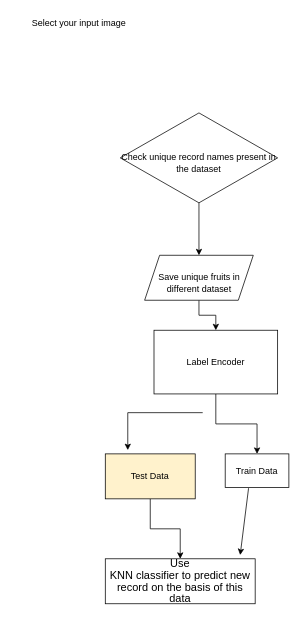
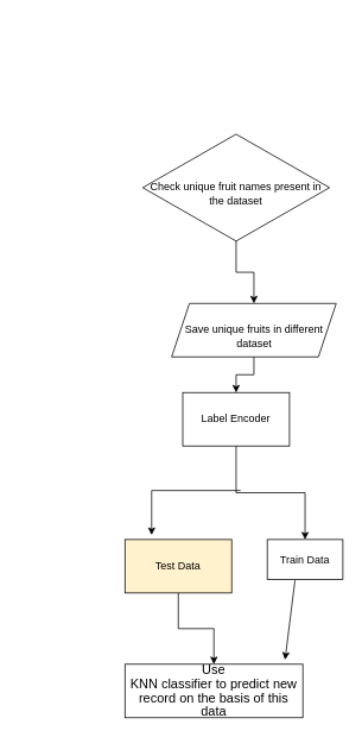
  <mxCell id="0" />
  <mxCell id="1" parent="0" />
- <mxCell id="2" value="Select your input image" style="text;html=1;strokeColor=none;fillColor=none;align=center;verticalAlign=middle;whiteSpace=wrap;rounded=0;" parent="1" vertex="1"><mxGeometry x="20" y="20" width="170" height="20" as="geometry" /></mxCell>
  <mxCell id="3" value="" style="edgeStyle=orthogonalEdgeStyle;rounded=0;orthogonalLoop=1;jettySize=auto;html=1;" edge="1" parent="1" source="4" target="6"><mxGeometry relative="1" as="geometry" /></mxCell>
- <mxCell id="4" value="&lt;p class=&quot;MsoListParagraph&quot; style=&quot;text-indent: -18.0pt&quot;&gt;&lt;span style=&quot;font-stretch: normal ; font-size: 7pt ; line-height: normal ; font-family: &amp;#34;times new roman&amp;#34;&quot;&gt;&amp;nbsp;&amp;nbsp;&lt;br&gt;&lt;/span&gt;Check unique record names present in the dataset&lt;/p&gt;" style="rhombus;whiteSpace=wrap;html=1;rounded=0;" vertex="1" parent="1"><mxGeometry x="160" y="150" width="210" height="120" as="geometry" /></mxCell>
+ <mxCell id="4" value="&lt;p class=&quot;MsoListParagraph&quot; style=&quot;text-indent: -18.0pt&quot;&gt;&lt;span style=&quot;font-stretch: normal ; font-size: 7pt ; line-height: normal ; font-family: &amp;#34;times new roman&amp;#34;&quot;&gt;&amp;nbsp;&amp;nbsp;&lt;br&gt;&lt;/span&gt;Check unique fruit names present in the dataset&lt;/p&gt;" style="rhombus;whiteSpace=wrap;html=1;rounded=0;" vertex="1" parent="1"><mxGeometry x="160" y="150" width="210" height="120" as="geometry" /></mxCell>
  <mxCell id="5" value="" style="edgeStyle=orthogonalEdgeStyle;rounded=0;orthogonalLoop=1;jettySize=auto;html=1;" edge="1" parent="1" source="6" target="14"><mxGeometry relative="1" as="geometry" /></mxCell>
- <mxCell id="6" value="&lt;p class=&quot;MsoListParagraph&quot; style=&quot;text-indent: -18.0pt&quot;&gt;&lt;span style=&quot;font-stretch: normal ; font-size: 7pt ; line-height: normal ; font-family: &amp;#34;times new roman&amp;#34;&quot;&gt;&amp;nbsp; &amp;nbsp; &amp;nbsp;&amp;nbsp;&lt;br&gt;&lt;/span&gt;Save unique fruits in different dataset&lt;/p&gt;" style="shape=parallelogram;perimeter=parallelogramPerimeter;whiteSpace=wrap;html=1;fixedSize=1;rounded=0;" vertex="1" parent="1"><mxGeometry x="192.5" y="340" width="145" height="60" as="geometry" /></mxCell>
+ <mxCell id="6" value="&lt;p class=&quot;MsoListParagraph&quot; style=&quot;text-indent: -18.0pt&quot;&gt;&lt;span style=&quot;font-stretch: normal ; font-size: 7pt ; line-height: normal ; font-family: &amp;#34;times new roman&amp;#34;&quot;&gt;&amp;nbsp; &amp;nbsp; &amp;nbsp;&amp;nbsp;&lt;br&gt;&lt;/span&gt;Save unique fruits in different dataset&lt;/p&gt;" style="shape=parallelogram;perimeter=parallelogramPerimeter;whiteSpace=wrap;html=1;fixedSize=1;rounded=0;" vertex="1" parent="1"><mxGeometry x="192.5" y="340" width="185" height="60" as="geometry" /></mxCell>
  <mxCell id="7" value="" style="edgeStyle=orthogonalEdgeStyle;rounded=0;orthogonalLoop=1;jettySize=auto;html=1;" edge="1" parent="1" source="8" target="12"><mxGeometry relative="1" as="geometry" /></mxCell>
  <mxCell id="8" value="Test Data" style="whiteSpace=wrap;html=1;rounded=0;fillColor=#fff2cc;" vertex="1" parent="1"><mxGeometry x="140" y="605" width="120" height="60" as="geometry" /></mxCell>
  <mxCell id="9" value="Train Data" style="whiteSpace=wrap;html=1;rounded=0;" vertex="1" parent="1"><mxGeometry x="300" y="605" width="85" height="45" as="geometry" /></mxCell>
  <mxCell id="10" value="" style="endArrow=classic;html=1;rounded=0;" edge="1" parent="1"><mxGeometry width="50" height="50" relative="1" as="geometry"><mxPoint x="170" y="550" as="sourcePoint" /><mxPoint x="170" y="600" as="targetPoint" /></mxGeometry></mxCell>
  <mxCell id="11" value="" style="endArrow=none;html=1;rounded=0;" edge="1" parent="1"><mxGeometry width="50" height="50" relative="1" as="geometry"><mxPoint x="270" y="550" as="sourcePoint" /><mxPoint x="170" y="550" as="targetPoint" /></mxGeometry></mxCell>
  <mxCell id="12" value="&lt;span style=&quot;font-size: 11.0pt ; line-height: 107% ; font-family: &amp;#34;calibri&amp;#34; , sans-serif&quot;&gt;Use&lt;br/&gt;KNN classifier to predict new record on the basis of this data&lt;/span&gt;" style="whiteSpace=wrap;html=1;rounded=0;" vertex="1" parent="1"><mxGeometry x="140" y="745" width="200" height="60" as="geometry" /></mxCell>
  <mxCell id="13" value="" style="edgeStyle=orthogonalEdgeStyle;rounded=0;orthogonalLoop=1;jettySize=auto;html=1;" edge="1" parent="1" source="14" target="9"><mxGeometry relative="1" as="geometry" /></mxCell>
- <mxCell id="14" value="Label Encoder" style="rounded=0;whiteSpace=wrap;html=1;" vertex="1" parent="1"><mxGeometry x="205" y="440" width="165" height="85" as="geometry" /></mxCell>
+ <mxCell id="14" value="Label Encoder" style="rounded=0;whiteSpace=wrap;html=1;" vertex="1" parent="1"><mxGeometry x="205" y="440" width="120" height="60" as="geometry" /></mxCell>
  <mxCell id="15" value="" style="endArrow=classic;html=1;rounded=0;exitX=0.367;exitY=1.017;exitDx=0;exitDy=0;exitPerimeter=0;" edge="1" parent="1" source="9"><mxGeometry width="50" height="50" relative="1" as="geometry"><mxPoint x="350" y="710" as="sourcePoint" /><mxPoint x="320" y="740" as="targetPoint" /></mxGeometry></mxCell>
